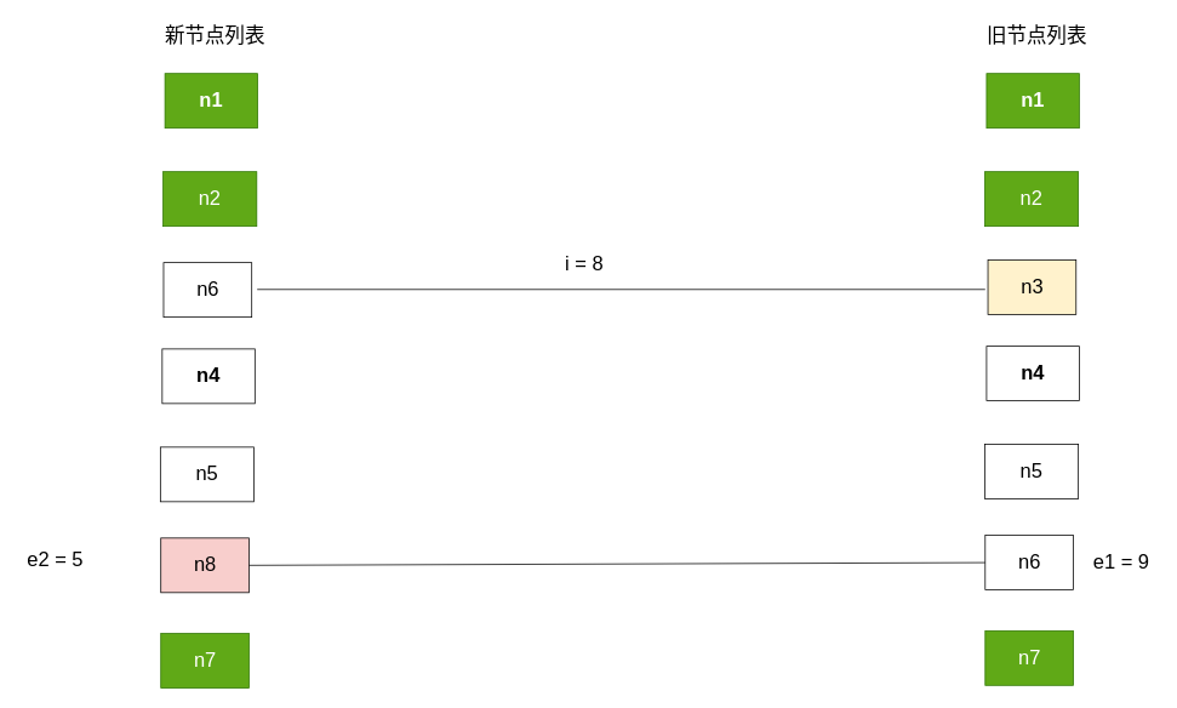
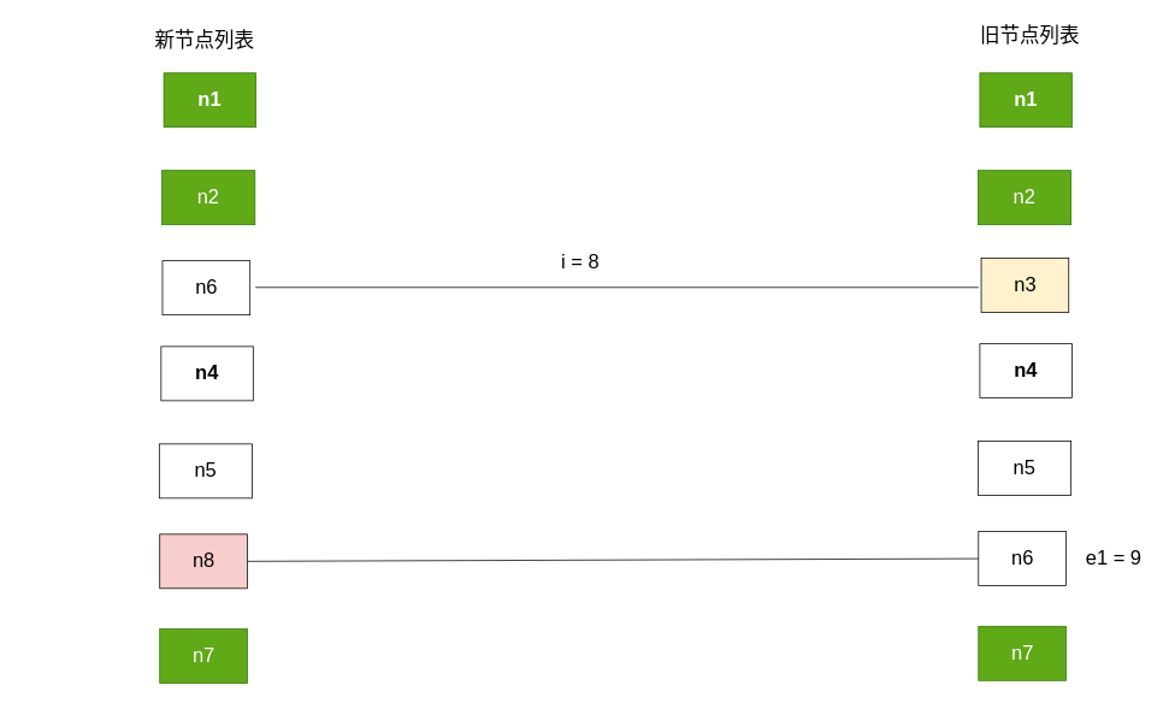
  <mxCell id="0" />
  <mxCell id="1" parent="0" />
  <mxCell id="2" value="n1" style="rounded=0;whiteSpace=wrap;html=1;fontStyle=1;fillColor=#60a917;fontColor=#ffffff;strokeColor=#2D7600;fontSize=22;" vertex="1" parent="1"><mxGeometry x="181" y="80" width="102" height="60" as="geometry" /></mxCell>
- <mxCell id="3" value="新节点列表" style="text;html=1;align=center;verticalAlign=middle;resizable=0;points=[];autosize=1;strokeColor=none;fillColor=none;fontSize=22;" vertex="1" parent="1"><mxGeometry x="172" y="20" width="128" height="38" as="geometry" /></mxCell>
+ <mxCell id="3" value="新节点列表" style="text;html=1;align=center;verticalAlign=middle;resizable=0;points=[];autosize=1;strokeColor=none;fillColor=none;fontSize=22;" vertex="1" parent="1"><mxGeometry x="162" y="25" width="128" height="38" as="geometry" /></mxCell>
  <mxCell id="4" value="n2" style="rounded=0;whiteSpace=wrap;html=1;fillColor=#60a917;fontColor=#ffffff;strokeColor=#2D7600;fontSize=22;" vertex="1" parent="1"><mxGeometry x="179" y="188" width="103" height="60" as="geometry" /></mxCell>
  <mxCell id="5" value="n6" style="rounded=0;whiteSpace=wrap;html=1;fontSize=22;" vertex="1" parent="1"><mxGeometry x="179.5" y="288" width="97" height="60" as="geometry" /></mxCell>
  <mxCell id="6" value="n4" style="rounded=0;whiteSpace=wrap;html=1;fontStyle=1;fontSize=22;" vertex="1" parent="1"><mxGeometry x="178" y="383" width="102" height="60" as="geometry" /></mxCell>
  <mxCell id="7" value="n5" style="rounded=0;whiteSpace=wrap;html=1;fontSize=22;" vertex="1" parent="1"><mxGeometry x="176" y="491" width="103" height="60" as="geometry" /></mxCell>
  <mxCell id="8" value="n8" style="rounded=0;whiteSpace=wrap;html=1;fontSize=22;fillColor=#f8cecc;" vertex="1" parent="1"><mxGeometry x="176.5" y="591" width="97" height="60" as="geometry" /></mxCell>
  <mxCell id="9" value="n7" style="rounded=0;whiteSpace=wrap;html=1;fontSize=22;fillColor=#60a917;fontColor=#ffffff;strokeColor=#2D7600;" vertex="1" parent="1"><mxGeometry x="176.5" y="696" width="97" height="60" as="geometry" /></mxCell>
  <mxCell id="10" value="n1" style="rounded=0;whiteSpace=wrap;html=1;fontStyle=1;fillColor=#60a917;fontColor=#ffffff;strokeColor=#2D7600;fontSize=22;" vertex="1" parent="1"><mxGeometry x="1085" y="80" width="102" height="60" as="geometry" /></mxCell>
  <mxCell id="11" value="旧节点列表" style="text;html=1;align=center;verticalAlign=middle;resizable=0;points=[];autosize=1;strokeColor=none;fillColor=none;fontSize=22;" vertex="1" parent="1"><mxGeometry x="1076" y="20" width="128" height="38" as="geometry" /></mxCell>
  <mxCell id="12" value="n2" style="rounded=0;whiteSpace=wrap;html=1;fillColor=#60a917;fontColor=#ffffff;strokeColor=#2D7600;fontSize=22;" vertex="1" parent="1"><mxGeometry x="1083" y="188" width="103" height="60" as="geometry" /></mxCell>
  <mxCell id="13" value="i = 8" style="text;html=1;align=center;verticalAlign=middle;resizable=0;points=[];autosize=1;strokeColor=none;fillColor=none;fontSize=22;" vertex="1" parent="1"><mxGeometry x="612" y="271" width="60" height="38" as="geometry" /></mxCell>
  <mxCell id="14" value="n3" style="rounded=0;whiteSpace=wrap;html=1;fontSize=22;fillColor=#fff2cc;" vertex="1" parent="1"><mxGeometry x="1086.5" y="285" width="97" height="60" as="geometry" /></mxCell>
  <mxCell id="15" value="n4" style="rounded=0;whiteSpace=wrap;html=1;fontStyle=1;fontSize=22;" vertex="1" parent="1"><mxGeometry x="1085" y="380" width="102" height="60" as="geometry" /></mxCell>
  <mxCell id="16" value="n5" style="rounded=0;whiteSpace=wrap;html=1;fontSize=22;" vertex="1" parent="1"><mxGeometry x="1083" y="488" width="103" height="60" as="geometry" /></mxCell>
  <mxCell id="17" value="n6" style="rounded=0;whiteSpace=wrap;html=1;fontSize=22;" vertex="1" parent="1"><mxGeometry x="1083.5" y="588" width="97" height="60" as="geometry" /></mxCell>
  <mxCell id="18" value="n7" style="rounded=0;whiteSpace=wrap;html=1;fontSize=22;fillColor=#60a917;fontColor=#ffffff;strokeColor=#2D7600;" vertex="1" parent="1"><mxGeometry x="1083.5" y="693" width="97" height="60" as="geometry" /></mxCell>
  <mxCell id="19" value="e1 = 9" style="text;html=1;align=center;verticalAlign=middle;resizable=0;points=[];autosize=1;strokeColor=none;fillColor=none;fontSize=22;" vertex="1" parent="1"><mxGeometry x="1193" y="599" width="80" height="38" as="geometry" /></mxCell>
- <mxCell id="20" value="e2 = 5" style="text;html=1;align=center;verticalAlign=middle;resizable=0;points=[];autosize=1;strokeColor=none;fillColor=none;fontSize=22;" vertex="1" parent="1"><mxGeometry x="20" y="596" width="80" height="38" as="geometry" /></mxCell>
  <mxCell id="21" value="" style="endArrow=none;html=1;fontSize=22;entryX=0;entryY=0.5;entryDx=0;entryDy=0;exitX=1;exitY=0.5;exitDx=0;exitDy=0;" edge="1" parent="1" source="8" target="17"><mxGeometry width="50" height="50" relative="1" as="geometry"><mxPoint x="282" y="625" as="sourcePoint" /><mxPoint x="1083" y="625" as="targetPoint" /></mxGeometry></mxCell>
  <mxCell id="22" value="" style="endArrow=none;html=1;fontSize=22;entryX=0;entryY=0.5;entryDx=0;entryDy=0;exitX=1;exitY=0.5;exitDx=0;exitDy=0;" edge="1" parent="1"><mxGeometry width="50" height="50" relative="1" as="geometry"><mxPoint x="282.5" y="317.5" as="sourcePoint" /><mxPoint x="1083.5" y="317.5" as="targetPoint" /></mxGeometry></mxCell>
